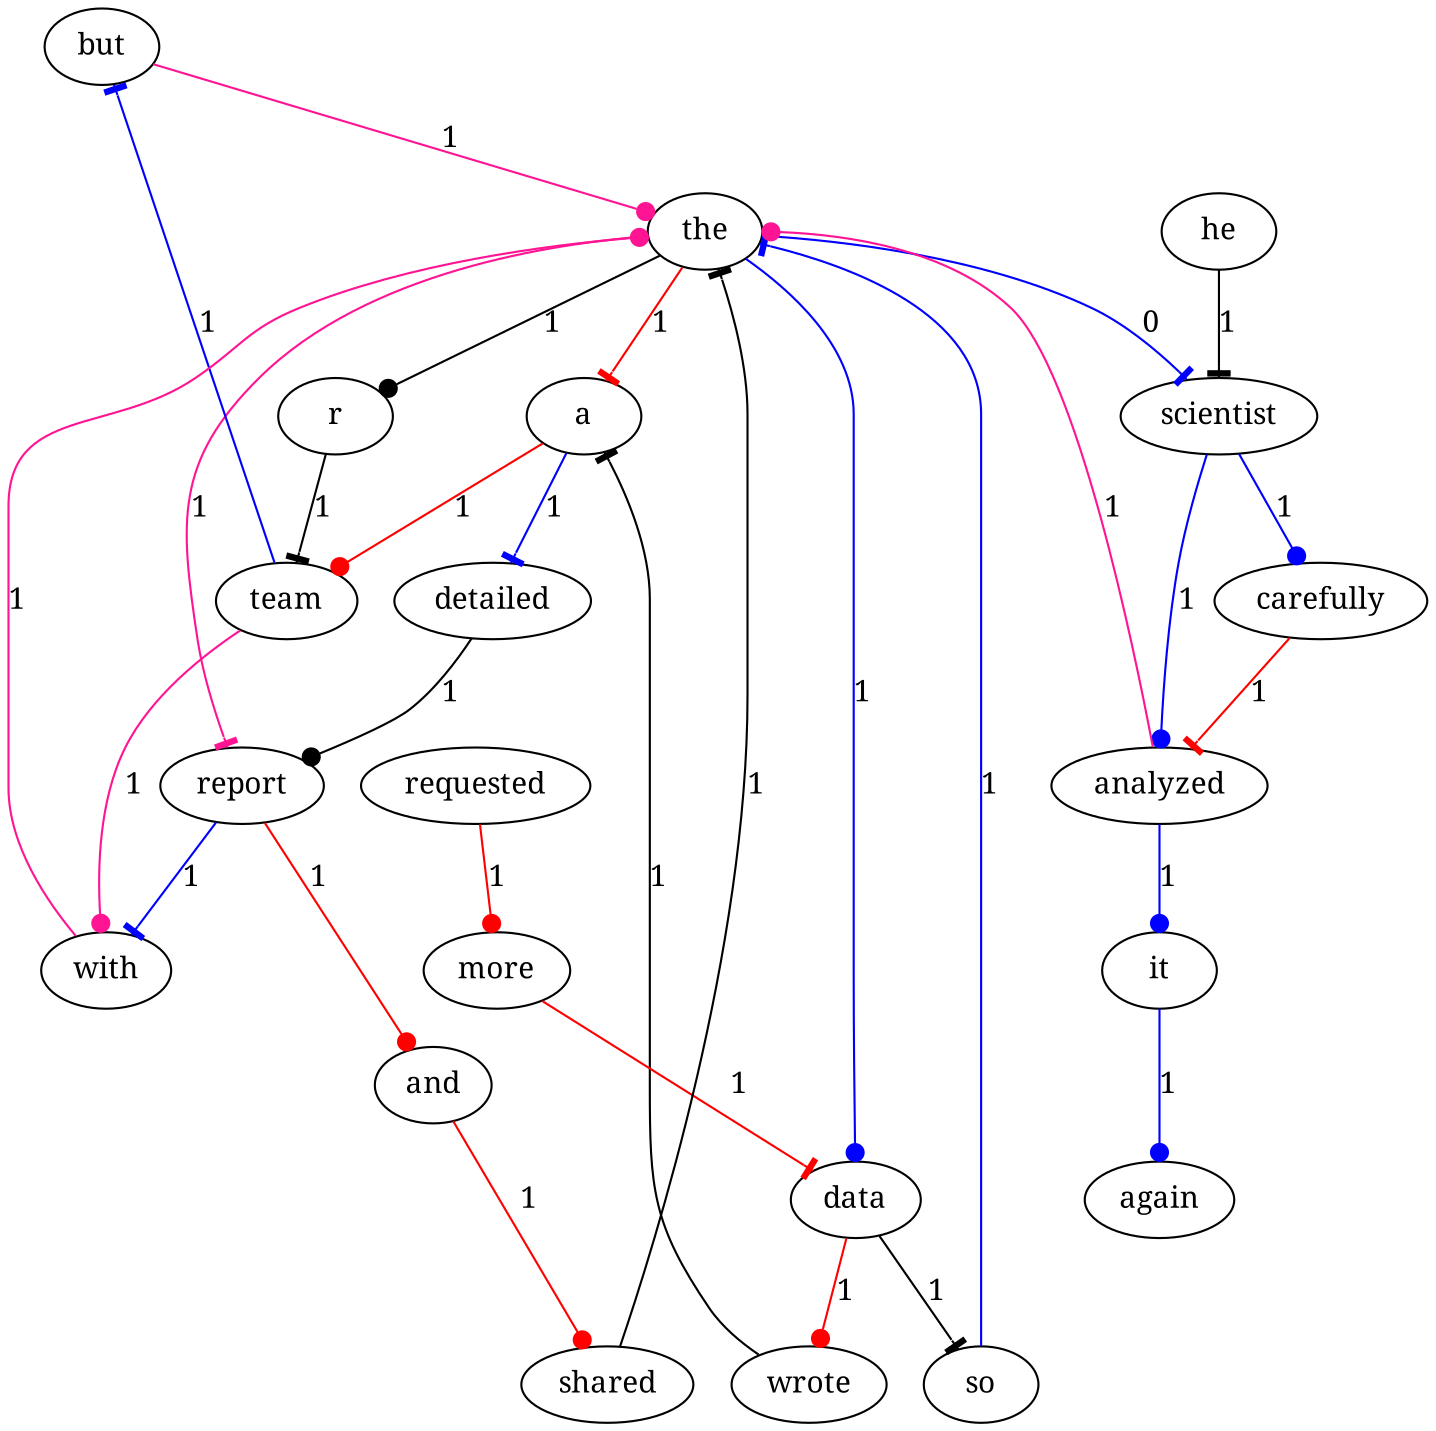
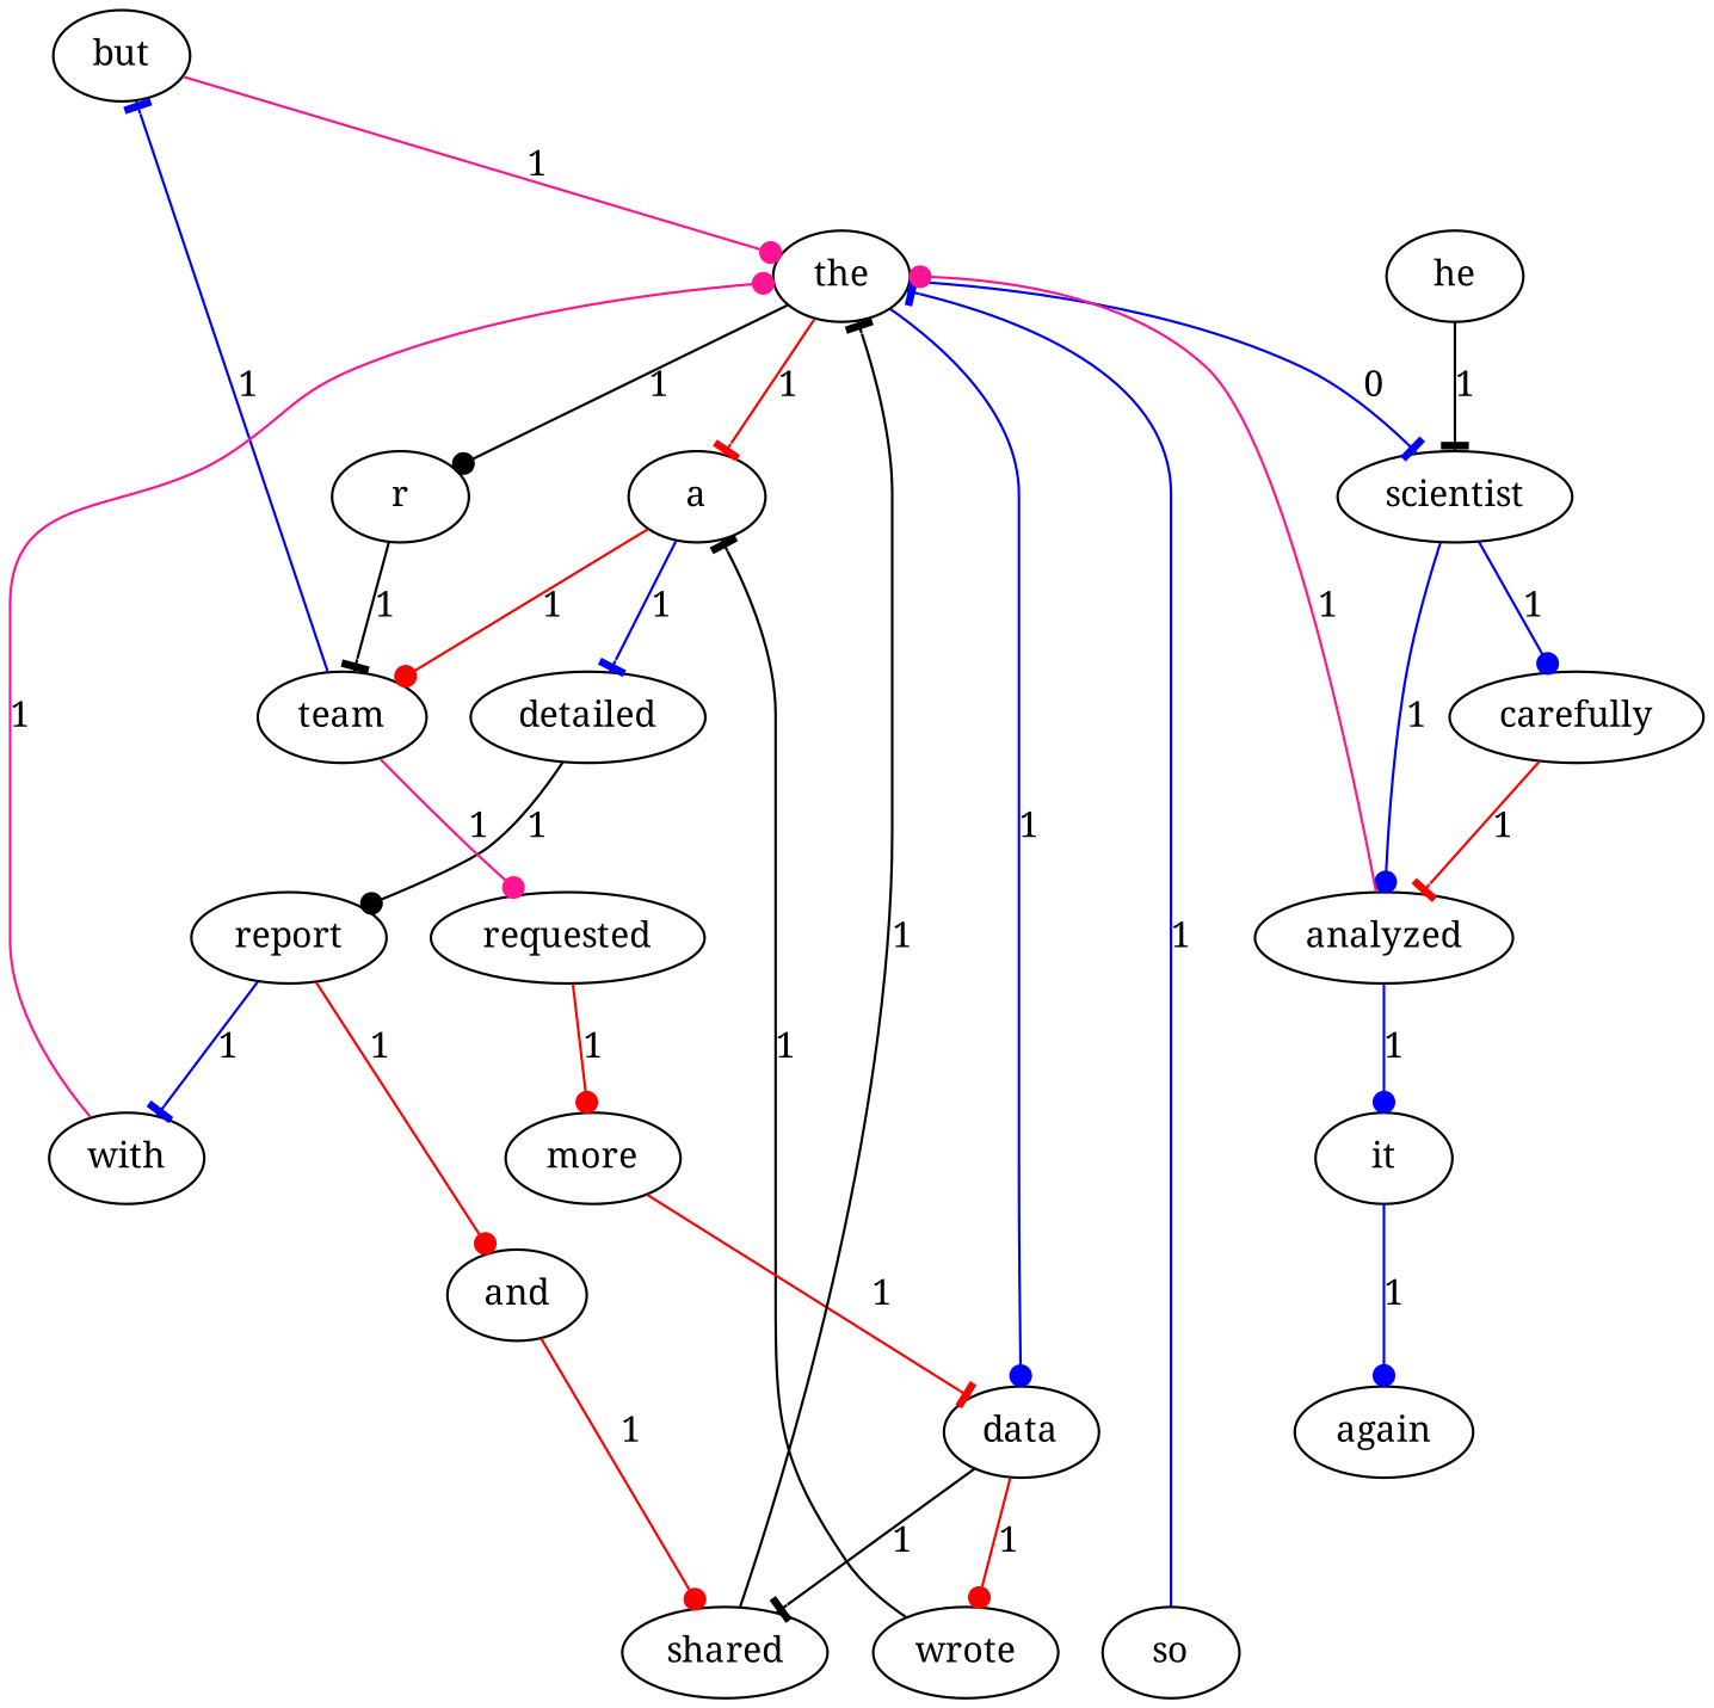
  digraph {
    fontname="Noto Serif"
    node [fontname="Noto Serif"]
    edge [arrowhead=dot color=blue fontname="Noto Serif"]
    but
    the
    a
    data
    scientist
    r
    report
    detailed
    team
    wrote
    so
    carefully
    analyzed
    with
    and
    requested
    more
    shared
    it
    again
    he
    but -> the [color=deeppink label=1]
    the -> a [arrowhead=tee color=red label=1]
    the -> data [label=1]
    the -> scientist [arrowhead=tee label=0]
    the -> r [color=black label=1]
-   the -> report [arrowhead=tee color=deeppink label=1]
    a -> detailed [arrowhead=tee label=1]
    a -> team [color=red label=1]
    data -> wrote [color=red label=1]
-   data -> so [arrowhead=tee color=black label=1]
+   data -> shared [arrowhead=tee color=black label=1]
    scientist -> carefully [label=1]
    scientist -> analyzed [label=1]
    r -> team [arrowhead=tee color=black label=1]
    report -> with [arrowhead=tee label=1]
    report -> and [color=red label=1]
    detailed -> report [color=black label=1]
    team -> but [arrowhead=tee label=1]
-   team -> with [color=deeppink label=1]
+   team -> requested [color=deeppink label=1]
    wrote -> a [arrowhead=tee color=black label=1]
    so -> the [arrowhead=tee label=1]
    carefully -> analyzed [arrowhead=tee color=red label=1]
    analyzed -> the [color=deeppink label=1]
    analyzed -> it [label=1]
    with -> the [color=deeppink label=1]
    and -> shared [color=red label=1]
    requested -> more [color=red label=1]
    more -> data [arrowhead=tee color=red label=1]
    shared -> the [arrowhead=tee color=black label=1]
    it -> again [label=1]
    he -> scientist [arrowhead=tee color=black label=1]
  }
